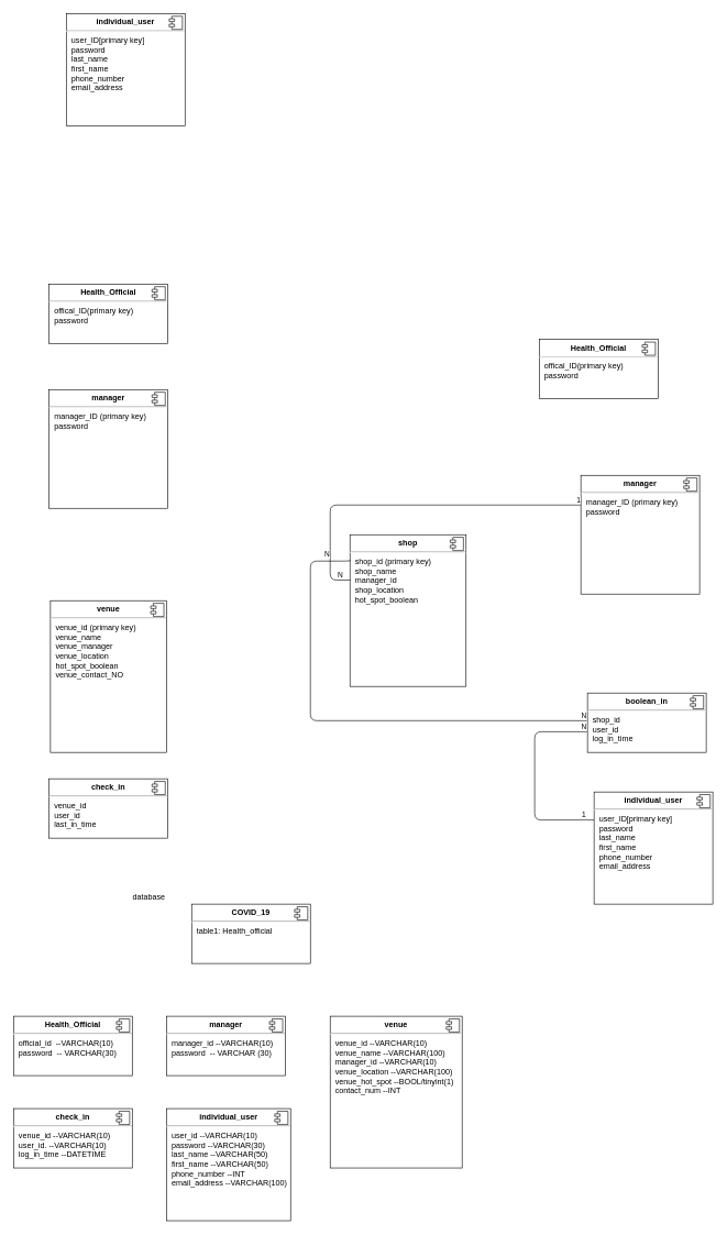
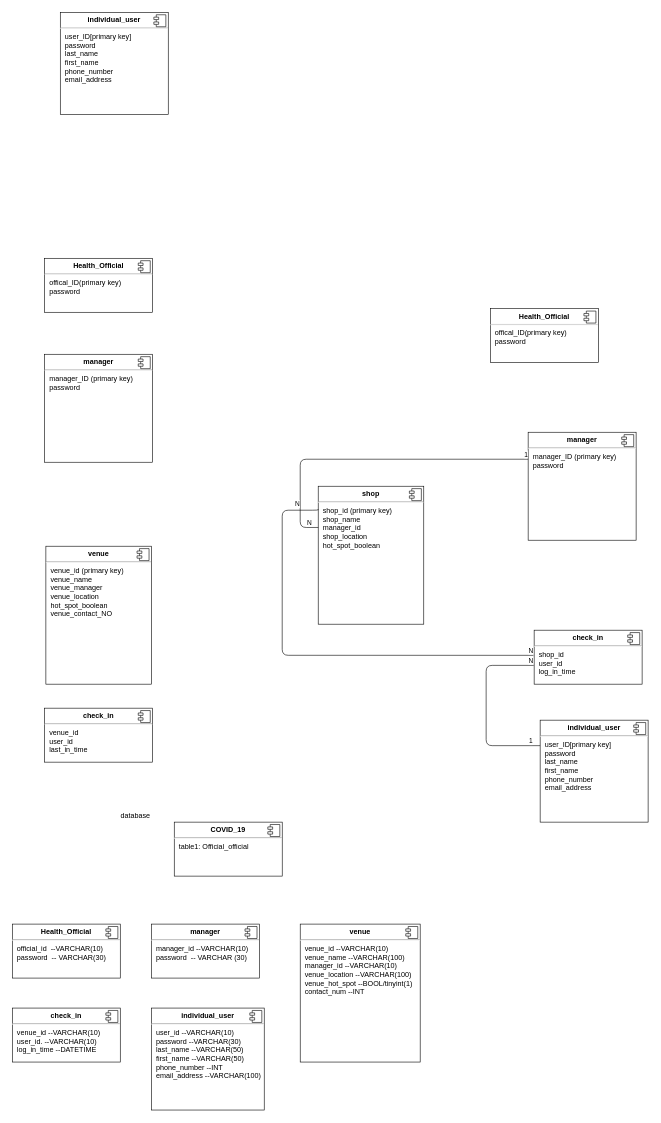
  <mxCell id="0" />
  <mxCell id="1" parent="0" />
  <mxCell id="2" value="&lt;p style=&quot;margin: 0px ; margin-top: 6px ; text-align: center&quot;&gt;&lt;b&gt;individual_user&lt;/b&gt;&lt;/p&gt;&lt;hr&gt;&lt;p style=&quot;margin: 0px ; margin-left: 8px&quot;&gt;user_ID[primary key]&lt;/p&gt;&lt;p style=&quot;margin: 0px ; margin-left: 8px&quot;&gt;password&lt;/p&gt;&lt;p style=&quot;margin: 0px ; margin-left: 8px&quot;&gt;last_name&lt;/p&gt;&lt;p style=&quot;margin: 0px ; margin-left: 8px&quot;&gt;first_name&lt;/p&gt;&lt;p style=&quot;margin: 0px ; margin-left: 8px&quot;&gt;phone_number&lt;/p&gt;&lt;p style=&quot;margin: 0px ; margin-left: 8px&quot;&gt;email_address&lt;/p&gt;&lt;p style=&quot;margin: 0px ; margin-left: 8px&quot;&gt;&lt;br&gt;&lt;/p&gt;" style="align=left;overflow=fill;html=1;dropTarget=0;" parent="1" vertex="1"><mxGeometry x="100" width="180" height="170" as="geometry" y="20" /></mxCell>
  <mxCell id="3" value="" style="shape=component;jettyWidth=8;jettyHeight=4;" parent="2" vertex="1"><mxGeometry x="1" width="20" height="20" relative="1" as="geometry"><mxPoint x="-24" y="4" as="offset" /></mxGeometry></mxCell>
  <mxCell id="4" value="&lt;p style=&quot;margin: 0px ; margin-top: 6px ; text-align: center&quot;&gt;&lt;b&gt;manager&lt;/b&gt;&lt;/p&gt;&lt;hr&gt;&lt;p style=&quot;margin: 0px ; margin-left: 8px&quot;&gt;manager_ID (primary key)&lt;/p&gt;&lt;p style=&quot;margin: 0px ; margin-left: 8px&quot;&gt;&lt;span&gt;password&lt;/span&gt;&lt;br&gt;&lt;/p&gt;&lt;p style=&quot;margin: 0px ; margin-left: 8px&quot;&gt;&lt;br&gt;&lt;/p&gt;" style="align=left;overflow=fill;html=1;dropTarget=0;" parent="1" vertex="1"><mxGeometry x="74" y="590" width="180" height="180" as="geometry" /></mxCell>
  <mxCell id="5" value="" style="shape=component;jettyWidth=8;jettyHeight=4;" parent="4" vertex="1"><mxGeometry x="1" width="20" height="20" relative="1" as="geometry"><mxPoint x="-24" y="4" as="offset" /></mxGeometry></mxCell>
  <mxCell id="6" value="&lt;p style=&quot;margin: 0px ; margin-top: 6px ; text-align: center&quot;&gt;&lt;b&gt;Health_Official&lt;/b&gt;&lt;/p&gt;&lt;hr&gt;&lt;p style=&quot;margin: 0px ; margin-left: 8px&quot;&gt;offical_ID(primary key)&lt;/p&gt;&lt;p style=&quot;margin: 0px ; margin-left: 8px&quot;&gt;password&lt;/p&gt;&lt;p style=&quot;margin: 0px ; margin-left: 8px&quot;&gt;&lt;br&gt;&lt;/p&gt;" style="align=left;overflow=fill;html=1;dropTarget=0;" parent="1" vertex="1"><mxGeometry x="74" y="430" width="180" height="90" as="geometry" /></mxCell>
  <mxCell id="7" value="" style="shape=component;jettyWidth=8;jettyHeight=4;" parent="6" vertex="1"><mxGeometry x="1" width="20" height="20" relative="1" as="geometry"><mxPoint x="-24" y="4" as="offset" /></mxGeometry></mxCell>
  <mxCell id="8" value="&lt;p style=&quot;margin: 0px ; margin-top: 6px ; text-align: center&quot;&gt;&lt;b&gt;venue&lt;/b&gt;&lt;/p&gt;&lt;hr&gt;&lt;p style=&quot;margin: 0px ; margin-left: 8px&quot;&gt;venue_id (primary key)&lt;/p&gt;&lt;p style=&quot;margin: 0px ; margin-left: 8px&quot;&gt;&lt;span&gt;venue_name&amp;nbsp;&lt;/span&gt;&lt;br&gt;&lt;/p&gt;&lt;p style=&quot;margin: 0px ; margin-left: 8px&quot;&gt;&lt;span&gt;venue_manager&lt;/span&gt;&lt;/p&gt;&lt;p style=&quot;margin: 0px ; margin-left: 8px&quot;&gt;&lt;span&gt;venue_location&amp;nbsp;&lt;/span&gt;&lt;/p&gt;&lt;p style=&quot;margin: 0px ; margin-left: 8px&quot;&gt;&lt;span&gt;hot_spot_boolean&lt;/span&gt;&lt;/p&gt;&lt;p style=&quot;margin: 0px ; margin-left: 8px&quot;&gt;&lt;span&gt;venue_contact_NO&lt;/span&gt;&lt;/p&gt;&lt;p style=&quot;margin: 0px ; margin-left: 8px&quot;&gt;&lt;br&gt;&lt;/p&gt;&lt;p style=&quot;margin: 0px ; margin-left: 8px&quot;&gt;&lt;span&gt;&lt;br&gt;&lt;/span&gt;&lt;/p&gt;&lt;p style=&quot;margin: 0px ; margin-left: 8px&quot;&gt;&lt;span&gt;&lt;br&gt;&lt;/span&gt;&lt;/p&gt;" style="align=left;overflow=fill;html=1;dropTarget=0;" parent="1" vertex="1"><mxGeometry x="76" y="910" width="176" height="230" as="geometry" /></mxCell>
  <mxCell id="9" value="" style="shape=component;jettyWidth=8;jettyHeight=4;" parent="8" vertex="1"><mxGeometry x="1" width="20" height="20" relative="1" as="geometry"><mxPoint x="-24" y="4" as="offset" /></mxGeometry></mxCell>
  <mxCell id="10" value="&lt;p style=&quot;margin: 0px ; margin-top: 6px ; text-align: center&quot;&gt;&lt;b&gt;check_in&lt;/b&gt;&lt;/p&gt;&lt;hr&gt;&lt;p style=&quot;margin: 0px ; margin-left: 8px&quot;&gt;venue_id&amp;nbsp;&lt;/p&gt;&lt;p style=&quot;margin: 0px ; margin-left: 8px&quot;&gt;user_id&lt;/p&gt;&lt;p style=&quot;margin: 0px ; margin-left: 8px&quot;&gt;last_in_time&lt;/p&gt;&lt;p style=&quot;margin: 0px ; margin-left: 8px&quot;&gt;&lt;br&gt;&lt;/p&gt;&lt;p style=&quot;margin: 0px ; margin-left: 8px&quot;&gt;&lt;br&gt;&lt;/p&gt;" style="align=left;overflow=fill;html=1;dropTarget=0;" parent="1" vertex="1"><mxGeometry x="74" y="1180" width="180" height="90" as="geometry" /></mxCell>
  <mxCell id="11" value="" style="shape=component;jettyWidth=8;jettyHeight=4;" parent="10" vertex="1"><mxGeometry x="1" width="20" height="20" relative="1" as="geometry"><mxPoint x="-24" y="4" as="offset" /></mxGeometry></mxCell>
  <mxCell id="12" value="&lt;p style=&quot;margin: 0px ; margin-top: 6px ; text-align: center&quot;&gt;&lt;b&gt;Health_Official&lt;/b&gt;&lt;/p&gt;&lt;hr&gt;&lt;p style=&quot;margin: 0px ; margin-left: 8px&quot;&gt;offical_ID(primary key)&lt;/p&gt;&lt;p style=&quot;margin: 0px ; margin-left: 8px&quot;&gt;password&lt;/p&gt;&lt;p style=&quot;margin: 0px ; margin-left: 8px&quot;&gt;&lt;br&gt;&lt;/p&gt;" style="align=left;overflow=fill;html=1;dropTarget=0;" parent="1" vertex="1"><mxGeometry x="817" y="514" width="180" height="90" as="geometry" /></mxCell>
  <mxCell id="13" value="" style="shape=component;jettyWidth=8;jettyHeight=4;" parent="12" vertex="1"><mxGeometry x="1" width="20" height="20" relative="1" as="geometry"><mxPoint x="-24" y="4" as="offset" /></mxGeometry></mxCell>
  <mxCell id="14" value="&lt;p style=&quot;margin: 0px ; margin-top: 6px ; text-align: center&quot;&gt;&lt;b&gt;manager&lt;/b&gt;&lt;/p&gt;&lt;hr&gt;&lt;p style=&quot;margin: 0px ; margin-left: 8px&quot;&gt;manager_ID (primary key)&lt;/p&gt;&lt;p style=&quot;margin: 0px ; margin-left: 8px&quot;&gt;&lt;span&gt;password&lt;/span&gt;&lt;br&gt;&lt;/p&gt;&lt;p style=&quot;margin: 0px ; margin-left: 8px&quot;&gt;&lt;br&gt;&lt;/p&gt;" style="align=left;overflow=fill;html=1;dropTarget=0;" parent="1" vertex="1"><mxGeometry x="880" y="720" width="180" height="180" as="geometry" /></mxCell>
  <mxCell id="15" value="" style="shape=component;jettyWidth=8;jettyHeight=4;" parent="14" vertex="1"><mxGeometry x="1" width="20" height="20" relative="1" as="geometry"><mxPoint x="-24" y="4" as="offset" /></mxGeometry></mxCell>
  <mxCell id="16" value="&lt;p style=&quot;margin: 0px ; margin-top: 6px ; text-align: center&quot;&gt;&lt;b&gt;shop&lt;/b&gt;&lt;/p&gt;&lt;hr&gt;&lt;p style=&quot;margin: 0px ; margin-left: 8px&quot;&gt;shop_id (primary key)&lt;/p&gt;&lt;p style=&quot;margin: 0px ; margin-left: 8px&quot;&gt;&lt;span&gt;shop_name&amp;nbsp;&lt;/span&gt;&lt;/p&gt;&lt;p style=&quot;margin: 0px ; margin-left: 8px&quot;&gt;&lt;span&gt;manager_id&lt;/span&gt;&lt;/p&gt;&lt;p style=&quot;margin: 0px ; margin-left: 8px&quot;&gt;&lt;span&gt;shop_location&amp;nbsp;&lt;/span&gt;&lt;/p&gt;&lt;p style=&quot;margin: 0px ; margin-left: 8px&quot;&gt;&lt;span&gt;hot_spot_boolean&lt;/span&gt;&lt;/p&gt;&lt;p style=&quot;margin: 0px ; margin-left: 8px&quot;&gt;&lt;span&gt;&lt;br&gt;&lt;/span&gt;&lt;/p&gt;&lt;p style=&quot;margin: 0px ; margin-left: 8px&quot;&gt;&lt;span&gt;&lt;br&gt;&lt;/span&gt;&lt;/p&gt;" style="align=left;overflow=fill;html=1;dropTarget=0;" parent="1" vertex="1"><mxGeometry x="530" y="810" width="176" height="230" as="geometry" /></mxCell>
  <mxCell id="17" value="" style="shape=component;jettyWidth=8;jettyHeight=4;" parent="16" vertex="1"><mxGeometry x="1" width="20" height="20" relative="1" as="geometry"><mxPoint x="-24" y="4" as="offset" /></mxGeometry></mxCell>
  <mxCell id="18" value="" style="endArrow=none;html=1;edgeStyle=orthogonalEdgeStyle;entryX=0;entryY=0.25;entryDx=0;entryDy=0;exitX=0.001;exitY=0.299;exitDx=0;exitDy=0;exitPerimeter=0;" parent="1" source="16" target="14" edge="1"><mxGeometry relative="1" as="geometry"><mxPoint x="700" y="880" as="sourcePoint" /><mxPoint x="860" y="880" as="targetPoint" /><Array as="points"><mxPoint x="500" y="879" /><mxPoint x="500" y="765" /></Array></mxGeometry></mxCell>
  <mxCell id="19" value="N" style="edgeLabel;resizable=0;html=1;align=left;verticalAlign=bottom;" parent="18" connectable="0" vertex="1"><mxGeometry x="-1" relative="1" as="geometry"><mxPoint x="-20" as="offset" /></mxGeometry></mxCell>
  <mxCell id="20" value="1" style="edgeLabel;resizable=0;html=1;align=right;verticalAlign=bottom;" parent="18" connectable="0" vertex="1"><mxGeometry x="1" relative="1" as="geometry" /></mxCell>
- <mxCell id="21" value="&lt;p style=&quot;margin: 0px ; margin-top: 6px ; text-align: center&quot;&gt;&lt;b&gt;boolean_in&lt;/b&gt;&lt;/p&gt;&lt;hr&gt;&lt;p style=&quot;margin: 0px ; margin-left: 8px&quot;&gt;shop_id&amp;nbsp;&lt;/p&gt;&lt;p style=&quot;margin: 0px ; margin-left: 8px&quot;&gt;user_id&lt;/p&gt;&lt;p style=&quot;margin: 0px ; margin-left: 8px&quot;&gt;log_in_time&lt;/p&gt;&lt;p style=&quot;margin: 0px ; margin-left: 8px&quot;&gt;&lt;br&gt;&lt;/p&gt;&lt;p style=&quot;margin: 0px ; margin-left: 8px&quot;&gt;&lt;br&gt;&lt;/p&gt;" style="align=left;overflow=fill;html=1;dropTarget=0;" parent="1" vertex="1"><mxGeometry x="890" y="1050" width="180" height="90" as="geometry" /></mxCell>
+ <mxCell id="21" value="&lt;p style=&quot;margin: 0px ; margin-top: 6px ; text-align: center&quot;&gt;&lt;b&gt;check_in&lt;/b&gt;&lt;/p&gt;&lt;hr&gt;&lt;p style=&quot;margin: 0px ; margin-left: 8px&quot;&gt;shop_id&amp;nbsp;&lt;/p&gt;&lt;p style=&quot;margin: 0px ; margin-left: 8px&quot;&gt;user_id&lt;/p&gt;&lt;p style=&quot;margin: 0px ; margin-left: 8px&quot;&gt;log_in_time&lt;/p&gt;&lt;p style=&quot;margin: 0px ; margin-left: 8px&quot;&gt;&lt;br&gt;&lt;/p&gt;&lt;p style=&quot;margin: 0px ; margin-left: 8px&quot;&gt;&lt;br&gt;&lt;/p&gt;" style="align=left;overflow=fill;html=1;dropTarget=0;" parent="1" vertex="1"><mxGeometry x="890" y="1050" width="180" height="90" as="geometry" /></mxCell>
  <mxCell id="22" value="" style="shape=component;jettyWidth=8;jettyHeight=4;" parent="21" vertex="1"><mxGeometry x="1" width="20" height="20" relative="1" as="geometry"><mxPoint x="-24" y="4" as="offset" /></mxGeometry></mxCell>
  <mxCell id="23" value="" style="endArrow=none;html=1;edgeStyle=orthogonalEdgeStyle;entryX=-0.007;entryY=0.466;entryDx=0;entryDy=0;exitX=0;exitY=0.167;exitDx=0;exitDy=0;exitPerimeter=0;entryPerimeter=0;" parent="1" source="16" target="21" edge="1"><mxGeometry relative="1" as="geometry"><mxPoint x="520.176" y="850.03" as="sourcePoint" /><mxPoint x="880" y="1093.4" as="targetPoint" /><Array as="points"><mxPoint x="530" y="850" /><mxPoint x="470" y="850" /><mxPoint x="470" y="1092" /></Array></mxGeometry></mxCell>
  <mxCell id="24" value="N" style="edgeLabel;resizable=0;html=1;align=left;verticalAlign=bottom;" parent="23" connectable="0" vertex="1"><mxGeometry x="-1" relative="1" as="geometry"><mxPoint x="-40" as="offset" /></mxGeometry></mxCell>
  <mxCell id="25" value="N" style="edgeLabel;resizable=0;html=1;align=right;verticalAlign=bottom;" parent="23" connectable="0" vertex="1"><mxGeometry x="1" relative="1" as="geometry" /></mxCell>
  <mxCell id="26" value="&lt;p style=&quot;margin: 0px ; margin-top: 6px ; text-align: center&quot;&gt;&lt;b&gt;individual_user&lt;/b&gt;&lt;/p&gt;&lt;hr&gt;&lt;p style=&quot;margin: 0px ; margin-left: 8px&quot;&gt;user_ID[primary key]&lt;/p&gt;&lt;p style=&quot;margin: 0px ; margin-left: 8px&quot;&gt;password&lt;/p&gt;&lt;p style=&quot;margin: 0px ; margin-left: 8px&quot;&gt;last_name&lt;/p&gt;&lt;p style=&quot;margin: 0px ; margin-left: 8px&quot;&gt;first_name&lt;/p&gt;&lt;p style=&quot;margin: 0px ; margin-left: 8px&quot;&gt;phone_number&lt;/p&gt;&lt;p style=&quot;margin: 0px ; margin-left: 8px&quot;&gt;email_address&lt;/p&gt;&lt;p style=&quot;margin: 0px ; margin-left: 8px&quot;&gt;&lt;br&gt;&lt;/p&gt;" style="align=left;overflow=fill;html=1;dropTarget=0;" parent="1" vertex="1"><mxGeometry x="900" y="1200" width="180" height="170" as="geometry" /></mxCell>
  <mxCell id="27" value="" style="shape=component;jettyWidth=8;jettyHeight=4;" parent="26" vertex="1"><mxGeometry x="1" width="20" height="20" relative="1" as="geometry"><mxPoint x="-24" y="4" as="offset" /></mxGeometry></mxCell>
  <mxCell id="28" value="" style="endArrow=none;html=1;edgeStyle=orthogonalEdgeStyle;entryX=-0.004;entryY=0.652;entryDx=0;entryDy=0;entryPerimeter=0;exitX=0;exitY=0.25;exitDx=0;exitDy=0;" parent="1" source="26" target="21" edge="1"><mxGeometry relative="1" as="geometry"><mxPoint x="660" y="1170" as="sourcePoint" /><mxPoint x="820" y="1170" as="targetPoint" /><Array as="points"><mxPoint x="810" y="1243" /><mxPoint x="810" y="1109" /></Array></mxGeometry></mxCell>
  <mxCell id="29" value="1" style="edgeLabel;resizable=0;html=1;align=left;verticalAlign=bottom;" parent="28" connectable="0" vertex="1"><mxGeometry x="-1" relative="1" as="geometry"><mxPoint x="-20" as="offset" /></mxGeometry></mxCell>
  <mxCell id="30" value="N" style="edgeLabel;resizable=0;html=1;align=right;verticalAlign=bottom;" parent="28" connectable="0" vertex="1"><mxGeometry x="1" relative="1" as="geometry" /></mxCell>
- <mxCell id="31" value="&lt;p style=&quot;margin: 0px ; margin-top: 6px ; text-align: center&quot;&gt;&lt;b&gt;COVID_19&lt;/b&gt;&lt;/p&gt;&lt;hr&gt;&lt;p style=&quot;margin: 0px ; margin-left: 8px&quot;&gt;table1: Health_official&lt;/p&gt;" style="align=left;overflow=fill;html=1;dropTarget=0;" vertex="1" parent="1"><mxGeometry x="290" y="1370" width="180" height="90" as="geometry" /></mxCell>
+ <mxCell id="31" value="&lt;p style=&quot;margin: 0px ; margin-top: 6px ; text-align: center&quot;&gt;&lt;b&gt;COVID_19&lt;/b&gt;&lt;/p&gt;&lt;hr&gt;&lt;p style=&quot;margin: 0px ; margin-left: 8px&quot;&gt;table1: Official_official&lt;/p&gt;" style="align=left;overflow=fill;html=1;dropTarget=0;" vertex="1" parent="1"><mxGeometry x="290" y="1370" width="180" height="90" as="geometry" /></mxCell>
  <mxCell id="32" value="" style="shape=component;jettyWidth=8;jettyHeight=4;" vertex="1" parent="31"><mxGeometry x="1" width="20" height="20" relative="1" as="geometry"><mxPoint x="-24" y="4" as="offset" /></mxGeometry></mxCell>
  <mxCell id="33" value="database" style="text;html=1;align=center;verticalAlign=middle;resizable=0;points=[];autosize=1;strokeColor=none;" vertex="1" parent="1"><mxGeometry x="195" y="1350" width="60" height="20" as="geometry" /></mxCell>
  <mxCell id="34" value="&lt;p style=&quot;margin: 0px ; margin-top: 6px ; text-align: center&quot;&gt;&lt;b&gt;Health_Official&lt;/b&gt;&lt;/p&gt;&lt;hr&gt;&lt;p style=&quot;margin: 0px ; margin-left: 8px&quot;&gt;official_id&amp;nbsp; --VARCHAR(10)&lt;/p&gt;&lt;p style=&quot;margin: 0px ; margin-left: 8px&quot;&gt;password&amp;nbsp; -- VARCHAR(30)&lt;/p&gt;&lt;p style=&quot;margin: 0px ; margin-left: 8px&quot;&gt;&lt;br&gt;&lt;/p&gt;" style="align=left;overflow=fill;html=1;dropTarget=0;" vertex="1" parent="1"><mxGeometry x="20" y="1540" width="180" height="90" as="geometry" /></mxCell>
  <mxCell id="35" value="" style="shape=component;jettyWidth=8;jettyHeight=4;" vertex="1" parent="34"><mxGeometry x="1" width="20" height="20" relative="1" as="geometry"><mxPoint x="-24" y="4" as="offset" /></mxGeometry></mxCell>
  <mxCell id="36" value="&lt;p style=&quot;margin: 0px ; margin-top: 6px ; text-align: center&quot;&gt;&lt;b&gt;manager&lt;/b&gt;&lt;/p&gt;&lt;hr&gt;&lt;p style=&quot;margin: 0px ; margin-left: 8px&quot;&gt;manager_id --VARCHAR(10)&lt;/p&gt;&lt;p style=&quot;margin: 0px ; margin-left: 8px&quot;&gt;password&amp;nbsp; -- VARCHAR (30)&lt;/p&gt;&lt;p style=&quot;margin: 0px ; margin-left: 8px&quot;&gt;&lt;br&gt;&lt;/p&gt;" style="align=left;overflow=fill;html=1;dropTarget=0;" vertex="1" parent="1"><mxGeometry x="252" y="1540" width="180" height="90" as="geometry" /></mxCell>
  <mxCell id="37" value="" style="shape=component;jettyWidth=8;jettyHeight=4;" vertex="1" parent="36"><mxGeometry x="1" width="20" height="20" relative="1" as="geometry"><mxPoint x="-24" y="4" as="offset" /></mxGeometry></mxCell>
  <mxCell id="38" value="&lt;p style=&quot;margin: 0px ; margin-top: 6px ; text-align: center&quot;&gt;&lt;b&gt;venue&lt;/b&gt;&lt;/p&gt;&lt;hr&gt;&lt;p style=&quot;margin: 0px ; margin-left: 8px&quot;&gt;venue_id --VARCHAR(10)&lt;/p&gt;&lt;p style=&quot;margin: 0px ; margin-left: 8px&quot;&gt;&lt;span&gt;venue_name --VARCHAR(100)&lt;/span&gt;&lt;/p&gt;&lt;p style=&quot;margin: 0px ; margin-left: 8px&quot;&gt;manager_id --VARCHAR(10)&lt;/p&gt;&lt;p style=&quot;margin: 0px ; margin-left: 8px&quot;&gt;&lt;span&gt;venue_location --VARCHAR(100)&lt;/span&gt;&lt;/p&gt;&lt;p style=&quot;margin: 0px ; margin-left: 8px&quot;&gt;&lt;span&gt;venue_hot_spot --BOOL/tinyint(1)&lt;/span&gt;&lt;/p&gt;&lt;p style=&quot;margin: 0px ; margin-left: 8px&quot;&gt;contact_num --INT&amp;nbsp;&lt;/p&gt;&lt;p style=&quot;margin: 0px ; margin-left: 8px&quot;&gt;&lt;br&gt;&lt;/p&gt;&lt;p style=&quot;margin: 0px ; margin-left: 8px&quot;&gt;&lt;span&gt;&lt;br&gt;&lt;/span&gt;&lt;/p&gt;&lt;p style=&quot;margin: 0px ; margin-left: 8px&quot;&gt;&lt;span&gt;&lt;br&gt;&lt;/span&gt;&lt;/p&gt;" style="align=left;overflow=fill;html=1;dropTarget=0;" vertex="1" parent="1"><mxGeometry x="500" y="1540" width="200" height="230" as="geometry" /></mxCell>
  <mxCell id="39" value="" style="shape=component;jettyWidth=8;jettyHeight=4;" vertex="1" parent="38"><mxGeometry x="1" width="20" height="20" relative="1" as="geometry"><mxPoint x="-24" y="4" as="offset" /></mxGeometry></mxCell>
  <mxCell id="40" value="&lt;p style=&quot;margin: 0px ; margin-top: 6px ; text-align: center&quot;&gt;&lt;b&gt;check_in&lt;/b&gt;&lt;/p&gt;&lt;hr&gt;&lt;p style=&quot;margin: 0px ; margin-left: 8px&quot;&gt;venue_id --VARCHAR(10)&lt;/p&gt;&lt;p style=&quot;margin: 0px ; margin-left: 8px&quot;&gt;user_id. --VARCHAR(10)&lt;/p&gt;&lt;p style=&quot;margin: 0px ; margin-left: 8px&quot;&gt;log_in_time --DATETIME&lt;/p&gt;&lt;p style=&quot;margin: 0px ; margin-left: 8px&quot;&gt;&lt;br&gt;&lt;/p&gt;&lt;p style=&quot;margin: 0px ; margin-left: 8px&quot;&gt;&lt;br&gt;&lt;/p&gt;" style="align=left;overflow=fill;html=1;dropTarget=0;" vertex="1" parent="1"><mxGeometry x="20" y="1680" width="180" height="90" as="geometry" /></mxCell>
  <mxCell id="41" value="" style="shape=component;jettyWidth=8;jettyHeight=4;" vertex="1" parent="40"><mxGeometry x="1" width="20" height="20" relative="1" as="geometry"><mxPoint x="-24" y="4" as="offset" /></mxGeometry></mxCell>
  <mxCell id="42" value="&lt;p style=&quot;margin: 0px ; margin-top: 6px ; text-align: center&quot;&gt;&lt;b&gt;individual_user&lt;/b&gt;&lt;/p&gt;&lt;hr&gt;&lt;p style=&quot;margin: 0px ; margin-left: 8px&quot;&gt;user_id --VARCHAR(10)&lt;/p&gt;&lt;p style=&quot;margin: 0px ; margin-left: 8px&quot;&gt;password --VARCHAR(30)&lt;/p&gt;&lt;p style=&quot;margin: 0px ; margin-left: 8px&quot;&gt;last_name --VARCHAR(50)&lt;/p&gt;&lt;p style=&quot;margin: 0px ; margin-left: 8px&quot;&gt;first_name --VARCHAR(50)&lt;/p&gt;&lt;p style=&quot;margin: 0px ; margin-left: 8px&quot;&gt;phone_number --INT&lt;/p&gt;&lt;p style=&quot;margin: 0px ; margin-left: 8px&quot;&gt;email_address --VARCHAR(100)&lt;/p&gt;&lt;p style=&quot;margin: 0px ; margin-left: 8px&quot;&gt;&lt;br&gt;&lt;/p&gt;" style="align=left;overflow=fill;html=1;dropTarget=0;" vertex="1" parent="1"><mxGeometry x="252" y="1680" width="188" height="170" as="geometry" /></mxCell>
  <mxCell id="43" value="" style="shape=component;jettyWidth=8;jettyHeight=4;" vertex="1" parent="42"><mxGeometry x="1" width="20" height="20" relative="1" as="geometry"><mxPoint x="-24" y="4" as="offset" /></mxGeometry></mxCell>
